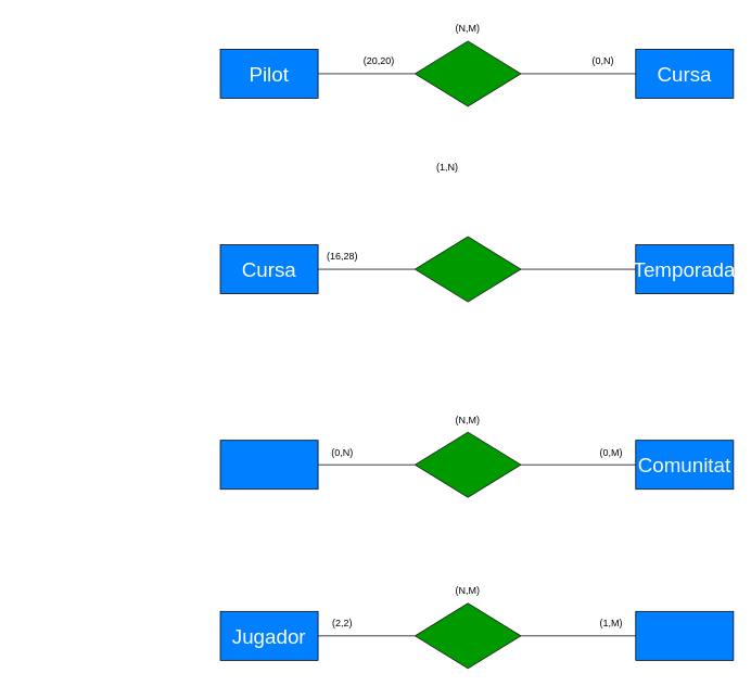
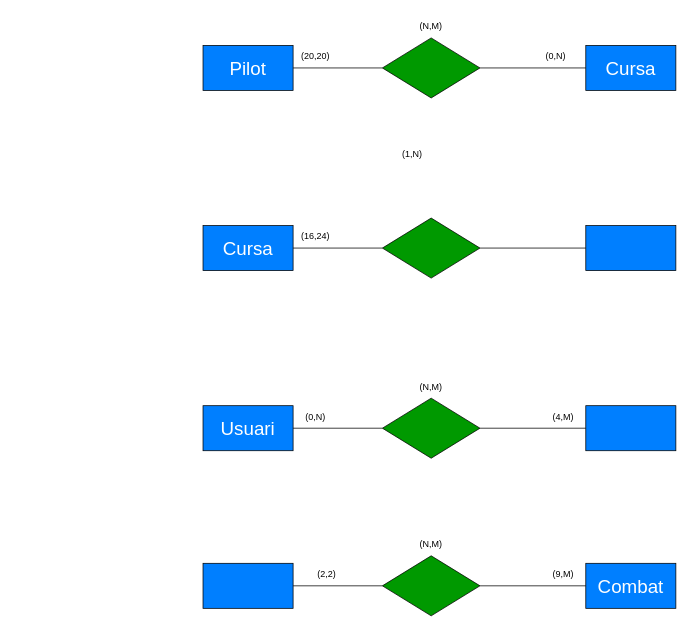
  <mxCell id="0" />
  <mxCell id="1" parent="0" />
  <mxCell id="2" value="" style="rounded=0;whiteSpace=wrap;html=1;fillStyle=solid;gradientColor=none;fillColor=#007FFF;" vertex="1" parent="1"><mxGeometry x="270" y="60" width="120" height="60" as="geometry" /></mxCell>
  <mxCell id="3" value="" style="rounded=0;whiteSpace=wrap;html=1;fillColor=#007FFF;" vertex="1" parent="1"><mxGeometry x="780" y="60" width="120" height="60" as="geometry" /></mxCell>
  <mxCell id="4" value="" style="rhombus;whiteSpace=wrap;html=1;strokeColor=#000000;fillColor=#009900;" vertex="1" parent="1"><mxGeometry x="509" y="50" width="130" height="80" as="geometry" /></mxCell>
  <mxCell id="5" value="" style="endArrow=none;html=1;rounded=0;exitX=1;exitY=0.5;exitDx=0;exitDy=0;" edge="1" parent="1" source="2" target="4"><mxGeometry width="50" height="50" relative="1" as="geometry"><mxPoint x="550" y="280" as="sourcePoint" /><mxPoint x="600" y="230" as="targetPoint" /></mxGeometry></mxCell>
  <mxCell id="6" value="" style="endArrow=none;html=1;rounded=0;entryX=0;entryY=0.5;entryDx=0;entryDy=0;exitX=1;exitY=0.5;exitDx=0;exitDy=0;" edge="1" parent="1" source="4" target="3"><mxGeometry width="50" height="50" relative="1" as="geometry"><mxPoint x="550" y="280" as="sourcePoint" /><mxPoint x="600" y="230" as="targetPoint" /></mxGeometry></mxCell>
  <mxCell id="7" value="(0,N)" style="text;strokeColor=none;align=center;fillColor=none;html=1;verticalAlign=middle;whiteSpace=wrap;rounded=0;" vertex="1" parent="1"><mxGeometry x="710" y="60" width="60" height="30" as="geometry" /></mxCell>
- <mxCell id="8" value="(20,20)" style="text;strokeColor=none;align=center;fillColor=none;html=1;verticalAlign=middle;whiteSpace=wrap;rounded=0;" vertex="1" parent="1"><mxGeometry x="435" y="60" width="60" height="30" as="geometry" /></mxCell>
+ <mxCell id="8" value="(20,20)" style="text;strokeColor=none;align=center;fillColor=none;html=1;verticalAlign=middle;whiteSpace=wrap;rounded=0;" vertex="1" parent="1"><mxGeometry x="390" y="60" width="60" height="30" as="geometry" /></mxCell>
  <mxCell id="9" value="(N,M)" style="text;strokeColor=none;align=center;fillColor=none;html=1;verticalAlign=middle;whiteSpace=wrap;rounded=0;" vertex="1" parent="1"><mxGeometry x="544" y="20" width="60" height="30" as="geometry" /></mxCell>
  <mxCell id="10" value="" style="rounded=0;whiteSpace=wrap;html=1;fillStyle=solid;gradientColor=none;fillColor=#007FFF;" vertex="1" parent="1"><mxGeometry x="270" y="300" width="120" height="60" as="geometry" /></mxCell>
  <mxCell id="11" value="" style="rounded=0;whiteSpace=wrap;html=1;fillColor=#007FFF;" vertex="1" parent="1"><mxGeometry x="780" y="300" width="120" height="60" as="geometry" /></mxCell>
  <mxCell id="12" value="" style="rhombus;whiteSpace=wrap;html=1;strokeColor=#000000;fillColor=#009900;" vertex="1" parent="1"><mxGeometry x="509" y="290" width="130" height="80" as="geometry" /></mxCell>
  <mxCell id="13" value="" style="endArrow=none;html=1;rounded=0;exitX=1;exitY=0.5;exitDx=0;exitDy=0;" edge="1" parent="1" source="10" target="12"><mxGeometry width="50" height="50" relative="1" as="geometry"><mxPoint x="550" y="520" as="sourcePoint" /><mxPoint x="600" y="470" as="targetPoint" /></mxGeometry></mxCell>
  <mxCell id="14" value="" style="endArrow=none;html=1;rounded=0;entryX=0;entryY=0.5;entryDx=0;entryDy=0;exitX=1;exitY=0.5;exitDx=0;exitDy=0;" edge="1" parent="1" source="12" target="11"><mxGeometry width="50" height="50" relative="1" as="geometry"><mxPoint x="550" y="520" as="sourcePoint" /><mxPoint x="600" y="470" as="targetPoint" /></mxGeometry></mxCell>
- <mxCell id="15" value="(16,28)" style="text;strokeColor=none;align=center;fillColor=none;html=1;verticalAlign=middle;whiteSpace=wrap;rounded=0;" vertex="1" parent="1"><mxGeometry x="390" y="300" width="60" height="30" as="geometry" /></mxCell>
+ <mxCell id="15" value="(16,24)" style="text;strokeColor=none;align=center;fillColor=none;html=1;verticalAlign=middle;whiteSpace=wrap;rounded=0;" vertex="1" parent="1"><mxGeometry x="390" y="300" width="60" height="30" as="geometry" /></mxCell>
  <mxCell id="16" value="(1,N)" style="text;strokeColor=none;align=center;fillColor=none;html=1;verticalAlign=middle;whiteSpace=wrap;rounded=0;" vertex="1" parent="1"><mxGeometry x="519" y="190" width="60" height="30" as="geometry" /></mxCell>
  <mxCell id="17" value="Pilot" style="text;strokeColor=none;align=center;fillColor=none;html=1;verticalAlign=middle;whiteSpace=wrap;rounded=0;fontColor=#FFFFFF;fontSize=25;" vertex="1" parent="1"><mxGeometry x="270" y="60" width="120" height="60" as="geometry" /></mxCell>
  <mxCell id="18" value="Pilot" style="text;strokeColor=none;align=center;fillColor=none;html=1;verticalAlign=middle;whiteSpace=wrap;rounded=0;fontColor=#FFFFFF;fontSize=25;" vertex="1" parent="1"><mxGeometry x="20" y="260" width="120" height="60" as="geometry" /></mxCell>
  <mxCell id="19" value="Cursa" style="text;strokeColor=none;align=center;fillColor=none;html=1;verticalAlign=middle;whiteSpace=wrap;rounded=0;fontColor=#FFFFFF;fontSize=25;" vertex="1" parent="1"><mxGeometry x="780" y="60" width="120" height="60" as="geometry" /></mxCell>
  <mxCell id="20" value="Cursa" style="text;strokeColor=none;align=center;fillColor=none;html=1;verticalAlign=middle;whiteSpace=wrap;rounded=0;fontColor=#FFFFFF;fontSize=25;" vertex="1" parent="1"><mxGeometry x="270" y="300" width="120" height="60" as="geometry" /></mxCell>
- <mxCell id="21" value="Temporada" style="text;strokeColor=none;align=center;fillColor=none;html=1;verticalAlign=middle;whiteSpace=wrap;rounded=0;fontColor=#FFFFFF;fontSize=25;" vertex="1" parent="1"><mxGeometry x="780" y="300" width="120" height="60" as="geometry" /></mxCell>
  <mxCell id="22" value="" style="rounded=0;whiteSpace=wrap;html=1;fillStyle=solid;gradientColor=none;fillColor=#007FFF;" vertex="1" parent="1"><mxGeometry x="270" y="540" width="120" height="60" as="geometry" /></mxCell>
  <mxCell id="23" value="" style="rounded=0;whiteSpace=wrap;html=1;fillColor=#007FFF;" vertex="1" parent="1"><mxGeometry x="780" y="540" width="120" height="60" as="geometry" /></mxCell>
  <mxCell id="24" value="" style="rhombus;whiteSpace=wrap;html=1;strokeColor=#000000;fillColor=#009900;" vertex="1" parent="1"><mxGeometry x="509" y="530" width="130" height="80" as="geometry" /></mxCell>
  <mxCell id="25" value="" style="endArrow=none;html=1;rounded=0;exitX=1;exitY=0.5;exitDx=0;exitDy=0;" edge="1" parent="1" source="22" target="24"><mxGeometry width="50" height="50" relative="1" as="geometry"><mxPoint x="550" y="760" as="sourcePoint" /><mxPoint x="600" y="710" as="targetPoint" /></mxGeometry></mxCell>
  <mxCell id="26" value="" style="endArrow=none;html=1;rounded=0;entryX=0;entryY=0.5;entryDx=0;entryDy=0;exitX=1;exitY=0.5;exitDx=0;exitDy=0;" edge="1" parent="1" source="24" target="23"><mxGeometry width="50" height="50" relative="1" as="geometry"><mxPoint x="550" y="760" as="sourcePoint" /><mxPoint x="600" y="710" as="targetPoint" /></mxGeometry></mxCell>
- <mxCell id="27" value="(0,M)" style="text;strokeColor=none;align=center;fillColor=none;html=1;verticalAlign=middle;whiteSpace=wrap;rounded=0;" vertex="1" parent="1"><mxGeometry x="720" y="540" width="60" height="30" as="geometry" /></mxCell>
+ <mxCell id="27" value="(4,M)" style="text;strokeColor=none;align=center;fillColor=none;html=1;verticalAlign=middle;whiteSpace=wrap;rounded=0;" vertex="1" parent="1"><mxGeometry x="720" y="540" width="60" height="30" as="geometry" /></mxCell>
  <mxCell id="28" value="(0,N)" style="text;strokeColor=none;align=center;fillColor=none;html=1;verticalAlign=middle;whiteSpace=wrap;rounded=0;" vertex="1" parent="1"><mxGeometry x="390" y="540" width="60" height="30" as="geometry" /></mxCell>
  <mxCell id="29" value="(N,M)" style="text;strokeColor=none;align=center;fillColor=none;html=1;verticalAlign=middle;whiteSpace=wrap;rounded=0;" vertex="1" parent="1"><mxGeometry x="544" y="500" width="60" height="30" as="geometry" /></mxCell>
- <mxCell id="31" value="Comunitat" style="text;strokeColor=none;align=center;fillColor=none;html=1;verticalAlign=middle;whiteSpace=wrap;rounded=0;fontColor=#FFFFFF;fontSize=25;" vertex="1" parent="1"><mxGeometry x="780" y="540" width="120" height="60" as="geometry" /></mxCell>
+ <mxCell id="30" value="Usuari" style="text;strokeColor=none;align=center;fillColor=none;html=1;verticalAlign=middle;whiteSpace=wrap;rounded=0;fontColor=#FFFFFF;fontSize=25;" vertex="1" parent="1"><mxGeometry x="270" y="540" width="120" height="60" as="geometry" /></mxCell>
  <mxCell id="32" value="" style="rounded=0;whiteSpace=wrap;html=1;fillStyle=solid;gradientColor=none;fillColor=#007FFF;" vertex="1" parent="1"><mxGeometry x="270" y="750" width="120" height="60" as="geometry" /></mxCell>
  <mxCell id="33" value="" style="rounded=0;whiteSpace=wrap;html=1;fillColor=#007FFF;" vertex="1" parent="1"><mxGeometry x="780" y="750" width="120" height="60" as="geometry" /></mxCell>
  <mxCell id="34" value="" style="rhombus;whiteSpace=wrap;html=1;strokeColor=#000000;fillColor=#009900;" vertex="1" parent="1"><mxGeometry x="509" y="740" width="130" height="80" as="geometry" /></mxCell>
  <mxCell id="35" value="" style="endArrow=none;html=1;rounded=0;exitX=1;exitY=0.5;exitDx=0;exitDy=0;" edge="1" parent="1" source="32" target="34"><mxGeometry width="50" height="50" relative="1" as="geometry"><mxPoint x="550" y="970" as="sourcePoint" /><mxPoint x="600" y="920" as="targetPoint" /></mxGeometry></mxCell>
  <mxCell id="36" value="" style="endArrow=none;html=1;rounded=0;entryX=0;entryY=0.5;entryDx=0;entryDy=0;exitX=1;exitY=0.5;exitDx=0;exitDy=0;" edge="1" parent="1" source="34" target="33"><mxGeometry width="50" height="50" relative="1" as="geometry"><mxPoint x="550" y="970" as="sourcePoint" /><mxPoint x="600" y="920" as="targetPoint" /></mxGeometry></mxCell>
- <mxCell id="37" value="(1,M)" style="text;strokeColor=none;align=center;fillColor=none;html=1;verticalAlign=middle;whiteSpace=wrap;rounded=0;" vertex="1" parent="1"><mxGeometry x="720" y="750" width="60" height="30" as="geometry" /></mxCell>
- <mxCell id="38" value="(2,2)" style="text;strokeColor=none;align=center;fillColor=none;html=1;verticalAlign=middle;whiteSpace=wrap;rounded=0;" vertex="1" parent="1"><mxGeometry x="390" y="750" width="60" height="30" as="geometry" /></mxCell>
+ <mxCell id="37" value="(9,M)" style="text;strokeColor=none;align=center;fillColor=none;html=1;verticalAlign=middle;whiteSpace=wrap;rounded=0;" vertex="1" parent="1"><mxGeometry x="720" y="750" width="60" height="30" as="geometry" /></mxCell>
+ <mxCell id="38" value="(2,2)" style="text;strokeColor=none;align=center;fillColor=none;html=1;verticalAlign=middle;whiteSpace=wrap;rounded=0;" vertex="1" parent="1"><mxGeometry x="405" y="750" width="60" height="30" as="geometry" /></mxCell>
  <mxCell id="39" value="(N,M)" style="text;strokeColor=none;align=center;fillColor=none;html=1;verticalAlign=middle;whiteSpace=wrap;rounded=0;" vertex="1" parent="1"><mxGeometry x="544" y="710" width="60" height="30" as="geometry" /></mxCell>
- <mxCell id="40" value="Jugador" style="text;strokeColor=none;align=center;fillColor=none;html=1;verticalAlign=middle;whiteSpace=wrap;rounded=0;fontColor=#FFFFFF;fontSize=25;" vertex="1" parent="1"><mxGeometry x="270" y="750" width="120" height="60" as="geometry" /></mxCell>
+ <mxCell id="41" value="Combat" style="text;strokeColor=none;align=center;fillColor=none;html=1;verticalAlign=middle;whiteSpace=wrap;rounded=0;fontColor=#FFFFFF;fontSize=25;" vertex="1" parent="1"><mxGeometry x="780" y="750" width="120" height="60" as="geometry" /></mxCell>
